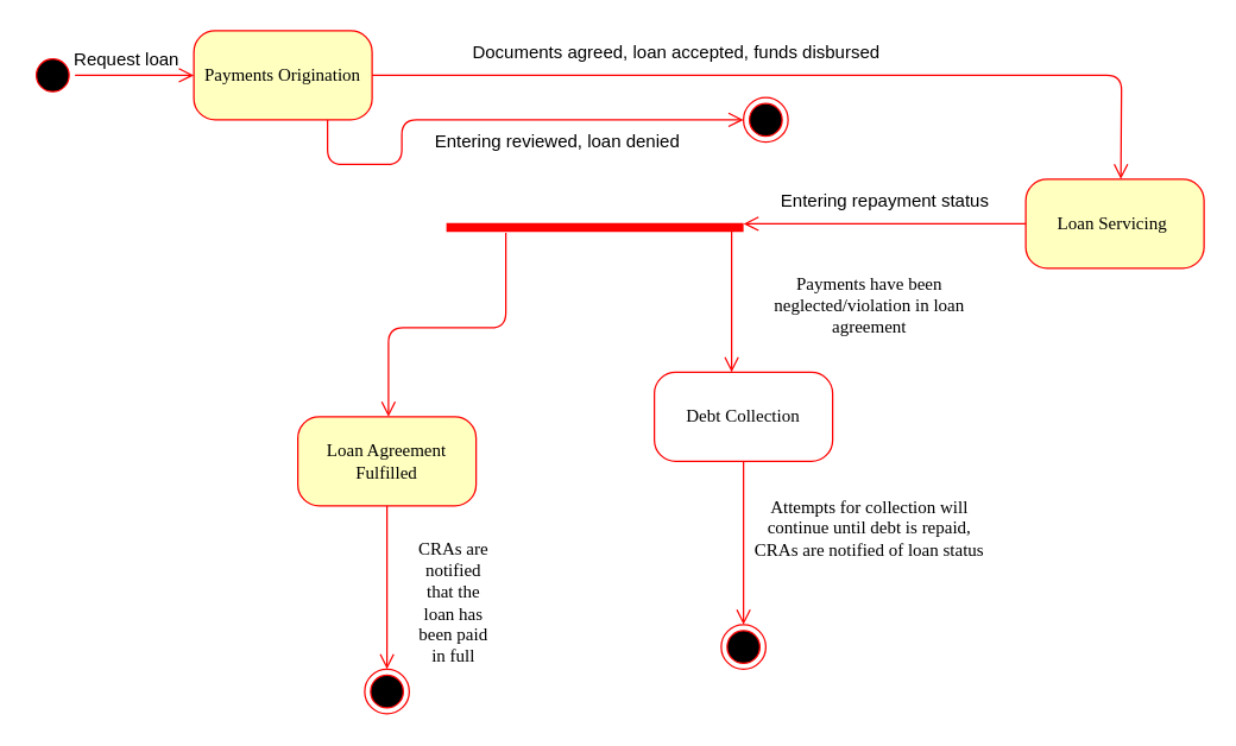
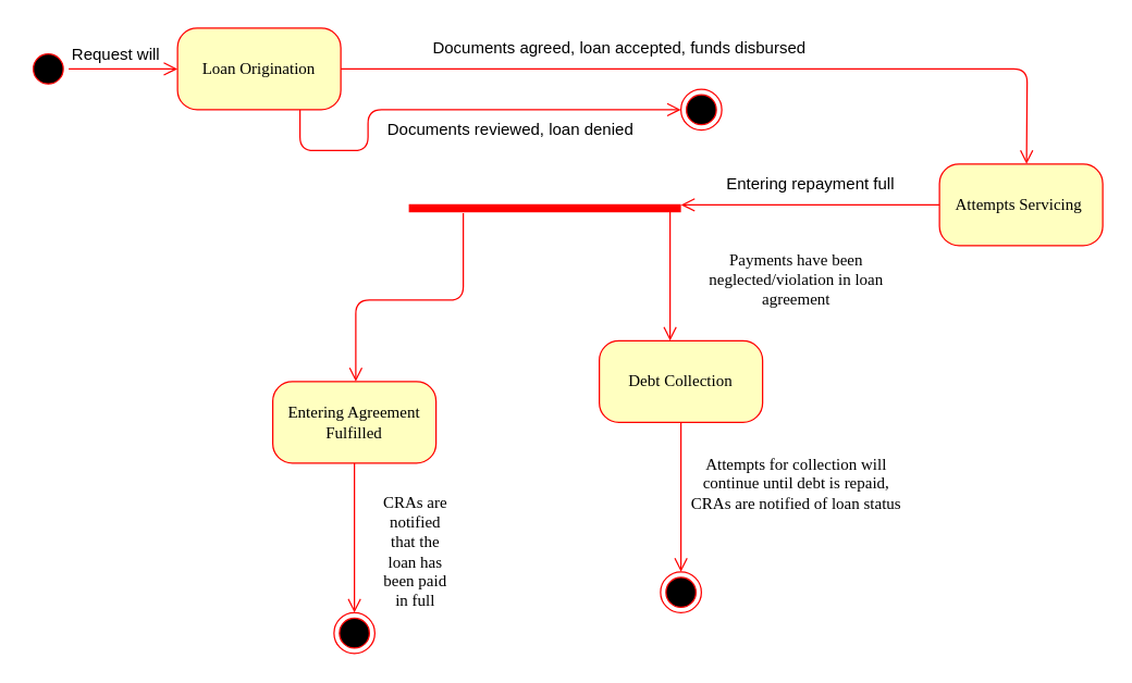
  <mxCell id="0" />
  <mxCell id="1" parent="0" />
  <mxCell id="2" value="" style="ellipse;html=1;shape=startState;fillColor=#000000;strokeColor=#ff0000;rounded=1;shadow=0;comic=0;labelBackgroundColor=none;fontFamily=Verdana;fontSize=12;fontColor=#000000;align=center;direction=south;" parent="1" vertex="1"><mxGeometry x="20" y="35" width="30" height="30" as="geometry" /></mxCell>
- <mxCell id="3" value="Loan Servicing&amp;nbsp;" style="rounded=1;whiteSpace=wrap;html=1;arcSize=24;fillColor=#ffffc0;strokeColor=#ff0000;shadow=0;comic=0;labelBackgroundColor=none;fontFamily=Verdana;fontSize=12;fontColor=#000000;align=center;" parent="1" vertex="1"><mxGeometry x="690" y="120" width="120" height="60" as="geometry" /></mxCell>
- <mxCell id="4" value="Payments Origination" style="rounded=1;whiteSpace=wrap;html=1;arcSize=24;fillColor=#ffffc0;strokeColor=#ff0000;shadow=0;comic=0;labelBackgroundColor=none;fontFamily=Verdana;fontSize=12;fontColor=#000000;align=center;" parent="1" vertex="1"><mxGeometry x="130" y="20" width="120" height="60" as="geometry" /></mxCell>
+ <mxCell id="3" value="Attempts Servicing&amp;nbsp;" style="rounded=1;whiteSpace=wrap;html=1;arcSize=24;fillColor=#ffffc0;strokeColor=#ff0000;shadow=0;comic=0;labelBackgroundColor=none;fontFamily=Verdana;fontSize=12;fontColor=#000000;align=center;" parent="1" vertex="1"><mxGeometry x="690" y="120" width="120" height="60" as="geometry" /></mxCell>
+ <mxCell id="4" value="Loan Origination" style="rounded=1;whiteSpace=wrap;html=1;arcSize=24;fillColor=#ffffc0;strokeColor=#ff0000;shadow=0;comic=0;labelBackgroundColor=none;fontFamily=Verdana;fontSize=12;fontColor=#000000;align=center;" parent="1" vertex="1"><mxGeometry x="130" y="20" width="120" height="60" as="geometry" /></mxCell>
  <mxCell id="5" style="edgeStyle=orthogonalEdgeStyle;html=1;labelBackgroundColor=none;endArrow=open;endSize=8;strokeColor=#ff0000;fontFamily=Verdana;fontSize=12;align=left;exitX=1;exitY=0.5;exitDx=0;exitDy=0;" parent="1" source="4" edge="1"><mxGeometry relative="1" as="geometry"><mxPoint x="780" y="160" as="sourcePoint" /><mxPoint x="754" y="120" as="targetPoint" /></mxGeometry></mxCell>
  <mxCell id="6" style="edgeStyle=orthogonalEdgeStyle;html=1;labelBackgroundColor=none;endArrow=open;endSize=8;strokeColor=#ff0000;fontFamily=Verdana;fontSize=12;align=left;" parent="1" source="2" target="4" edge="1"><mxGeometry relative="1" as="geometry" /></mxCell>
  <mxCell id="7" style="edgeStyle=orthogonalEdgeStyle;html=1;labelBackgroundColor=none;endArrow=open;endSize=8;strokeColor=#ff0000;fontFamily=Verdana;fontSize=12;align=left;entryX=0;entryY=0.5;entryDx=0;entryDy=0;" parent="1" source="4" target="11" edge="1"><mxGeometry relative="1" as="geometry"><Array as="points"><mxPoint x="220" y="110" /><mxPoint x="270" y="110" /><mxPoint x="270" y="80" /></Array><mxPoint x="370" y="80" as="targetPoint" /></mxGeometry></mxCell>
- <mxCell id="8" value="Request loan" style="text;strokeColor=none;align=center;fillColor=none;html=1;verticalAlign=middle;whiteSpace=wrap;rounded=0;" vertex="1" parent="1"><mxGeometry x="40" y="20" width="90" height="40" as="geometry" /></mxCell>
+ <mxCell id="8" value="Request will" style="text;strokeColor=none;align=center;fillColor=none;html=1;verticalAlign=middle;whiteSpace=wrap;rounded=0;" vertex="1" parent="1"><mxGeometry x="40" y="20" width="90" height="40" as="geometry" /></mxCell>
  <mxCell id="9" value="Documents agreed, loan accepted, funds disbursed" style="text;strokeColor=none;align=center;fillColor=none;html=1;verticalAlign=middle;whiteSpace=wrap;rounded=0;" vertex="1" parent="1"><mxGeometry x="290" y="20" width="330" height="30" as="geometry" /></mxCell>
- <mxCell id="10" value="Entering reviewed, loan denied" style="text;strokeColor=none;align=center;fillColor=none;html=1;verticalAlign=middle;whiteSpace=wrap;rounded=0;" vertex="1" parent="1"><mxGeometry x="210" y="80" width="330" height="30" as="geometry" /></mxCell>
+ <mxCell id="10" value="Documents reviewed, loan denied" style="text;strokeColor=none;align=center;fillColor=none;html=1;verticalAlign=middle;whiteSpace=wrap;rounded=0;" vertex="1" parent="1"><mxGeometry x="210" y="80" width="330" height="30" as="geometry" /></mxCell>
  <mxCell id="11" value="" style="ellipse;html=1;shape=endState;fillColor=#000000;strokeColor=#ff0000;" vertex="1" parent="1"><mxGeometry x="500" y="65" width="30" height="30" as="geometry" /></mxCell>
  <mxCell id="12" value="" style="edgeStyle=orthogonalEdgeStyle;shape=connector;rounded=1;orthogonalLoop=1;jettySize=auto;html=1;labelBackgroundColor=none;strokeColor=#ff0000;align=left;verticalAlign=middle;fontFamily=Verdana;fontSize=12;fontColor=default;endArrow=open;endSize=8;exitX=0.2;exitY=0.733;exitDx=0;exitDy=0;exitPerimeter=0;" edge="1" parent="1" source="13" target="23"><mxGeometry relative="1" as="geometry"><mxPoint x="260" y="280" as="targetPoint" /><Array as="points"><mxPoint x="340" y="220" /><mxPoint x="261" y="220" /></Array></mxGeometry></mxCell>
  <mxCell id="13" value="" style="shape=line;html=1;strokeWidth=6;strokeColor=#ff0000;" vertex="1" parent="1"><mxGeometry x="300" y="145" width="200" height="15" as="geometry" /></mxCell>
  <mxCell id="14" value="" style="edgeStyle=orthogonalEdgeStyle;html=1;labelBackgroundColor=none;endArrow=open;endSize=8;strokeColor=#ff0000;fontFamily=Verdana;fontSize=12;align=left;exitX=0;exitY=0.5;exitDx=0;exitDy=0;" edge="1" parent="1" source="3" target="13"><mxGeometry width="50" height="50" relative="1" as="geometry"><mxPoint x="860" y="220" as="sourcePoint" /><mxPoint x="540" y="180" as="targetPoint" /><Array as="points"><mxPoint x="610" y="150" /><mxPoint x="610" y="150" /></Array></mxGeometry></mxCell>
- <mxCell id="15" value="Entering repayment status" style="text;html=1;align=center;verticalAlign=middle;resizable=0;points=[];autosize=1;strokeColor=none;fillColor=none;" vertex="1" parent="1"><mxGeometry x="515" y="120" width="160" height="30" as="geometry" /></mxCell>
+ <mxCell id="15" value="Entering repayment full" style="text;html=1;align=center;verticalAlign=middle;resizable=0;points=[];autosize=1;strokeColor=none;fillColor=none;" vertex="1" parent="1"><mxGeometry x="515" y="120" width="160" height="30" as="geometry" /></mxCell>
  <mxCell id="16" value="" style="edgeStyle=orthogonalEdgeStyle;html=1;labelBackgroundColor=none;endArrow=open;endSize=8;strokeColor=#ff0000;fontFamily=Verdana;fontSize=12;align=left;exitX=0.96;exitY=0.467;exitDx=0;exitDy=0;exitPerimeter=0;" edge="1" parent="1" source="13"><mxGeometry width="50" height="50" relative="1" as="geometry"><mxPoint x="450" y="160" as="sourcePoint" /><mxPoint x="492" y="250" as="targetPoint" /><Array as="points" /></mxGeometry></mxCell>
  <mxCell id="17" value="Payments have been neglected/violation in loan agreement" style="text;strokeColor=none;align=center;fillColor=none;html=1;verticalAlign=middle;whiteSpace=wrap;rounded=0;fontSize=12;fontFamily=Verdana;fontColor=default;" vertex="1" parent="1"><mxGeometry x="500" y="190" width="170" height="30" as="geometry" /></mxCell>
  <mxCell id="18" value="" style="edgeStyle=orthogonalEdgeStyle;shape=connector;rounded=1;orthogonalLoop=1;jettySize=auto;html=1;labelBackgroundColor=none;strokeColor=#ff0000;align=left;verticalAlign=middle;fontFamily=Verdana;fontSize=12;fontColor=default;endArrow=open;endSize=8;" edge="1" parent="1" source="19"><mxGeometry relative="1" as="geometry"><mxPoint x="500" y="420" as="targetPoint" /></mxGeometry></mxCell>
- <mxCell id="19" value="Debt Collection" style="rounded=1;whiteSpace=wrap;html=1;arcSize=24;fillColor=#ffffff;strokeColor=#ff0000;shadow=0;comic=0;labelBackgroundColor=none;fontFamily=Verdana;fontSize=12;fontColor=#000000;align=center;" vertex="1" parent="1"><mxGeometry x="440" y="250" width="120" height="60" as="geometry" /></mxCell>
+ <mxCell id="19" value="Debt Collection" style="rounded=1;whiteSpace=wrap;html=1;arcSize=24;fillColor=#ffffc0;strokeColor=#ff0000;shadow=0;comic=0;labelBackgroundColor=none;fontFamily=Verdana;fontSize=12;fontColor=#000000;align=center;" vertex="1" parent="1"><mxGeometry x="440" y="250" width="120" height="60" as="geometry" /></mxCell>
  <mxCell id="20" value="" style="ellipse;html=1;shape=endState;fillColor=#000000;strokeColor=#ff0000;fontFamily=Verdana;fontSize=12;fontColor=default;" vertex="1" parent="1"><mxGeometry x="485" y="420" width="30" height="30" as="geometry" /></mxCell>
  <mxCell id="21" value="Attempts for collection will continue until debt is repaid, CRAs are notified of loan status" style="text;strokeColor=none;align=center;fillColor=none;html=1;verticalAlign=middle;whiteSpace=wrap;rounded=0;fontSize=12;fontFamily=Verdana;fontColor=default;" vertex="1" parent="1"><mxGeometry x="505" y="340" width="160" height="30" as="geometry" /></mxCell>
  <mxCell id="22" value="" style="edgeStyle=orthogonalEdgeStyle;shape=connector;rounded=1;orthogonalLoop=1;jettySize=auto;html=1;labelBackgroundColor=none;strokeColor=#ff0000;align=left;verticalAlign=middle;fontFamily=Verdana;fontSize=12;fontColor=default;endArrow=open;endSize=8;" edge="1" parent="1" source="23"><mxGeometry relative="1" as="geometry"><mxPoint x="260" y="450" as="targetPoint" /></mxGeometry></mxCell>
- <mxCell id="23" value="Loan Agreement Fulfilled" style="rounded=1;whiteSpace=wrap;html=1;arcSize=24;fillColor=#ffffc0;strokeColor=#ff0000;shadow=0;comic=0;labelBackgroundColor=none;fontFamily=Verdana;fontSize=12;fontColor=#000000;align=center;" vertex="1" parent="1"><mxGeometry x="200" y="280" width="120" height="60" as="geometry" /></mxCell>
+ <mxCell id="23" value="Entering Agreement Fulfilled" style="rounded=1;whiteSpace=wrap;html=1;arcSize=24;fillColor=#ffffc0;strokeColor=#ff0000;shadow=0;comic=0;labelBackgroundColor=none;fontFamily=Verdana;fontSize=12;fontColor=#000000;align=center;" vertex="1" parent="1"><mxGeometry x="200" y="280" width="120" height="60" as="geometry" /></mxCell>
  <mxCell id="24" value="" style="ellipse;html=1;shape=endState;fillColor=#000000;strokeColor=#ff0000;fontFamily=Verdana;fontSize=12;fontColor=default;" vertex="1" parent="1"><mxGeometry x="245" y="450" width="30" height="30" as="geometry" /></mxCell>
  <mxCell id="25" value="CRAs are notified that the loan has been paid in full" style="text;strokeColor=none;align=center;fillColor=none;html=1;verticalAlign=middle;whiteSpace=wrap;rounded=0;fontSize=12;fontFamily=Verdana;fontColor=default;" vertex="1" parent="1"><mxGeometry x="275" y="390" width="60" height="30" as="geometry" /></mxCell>
